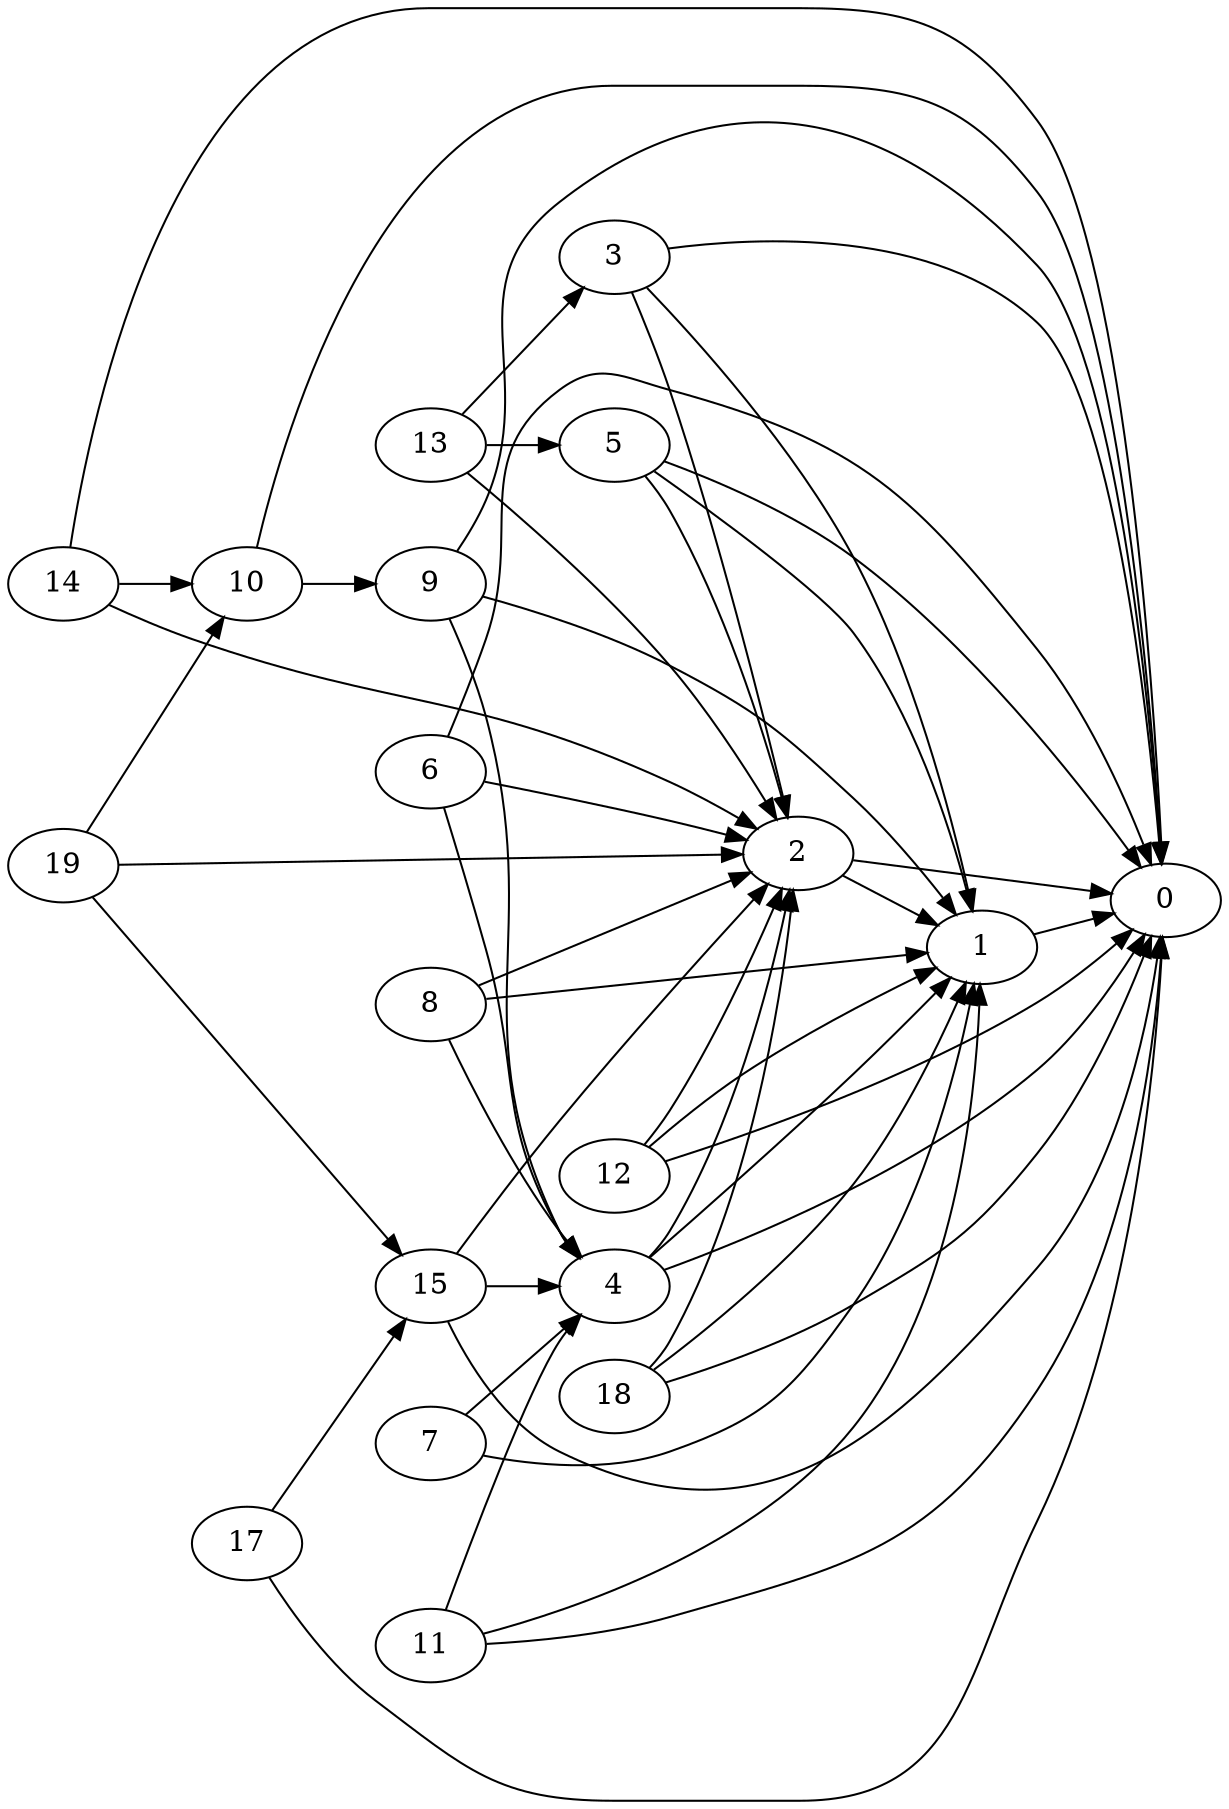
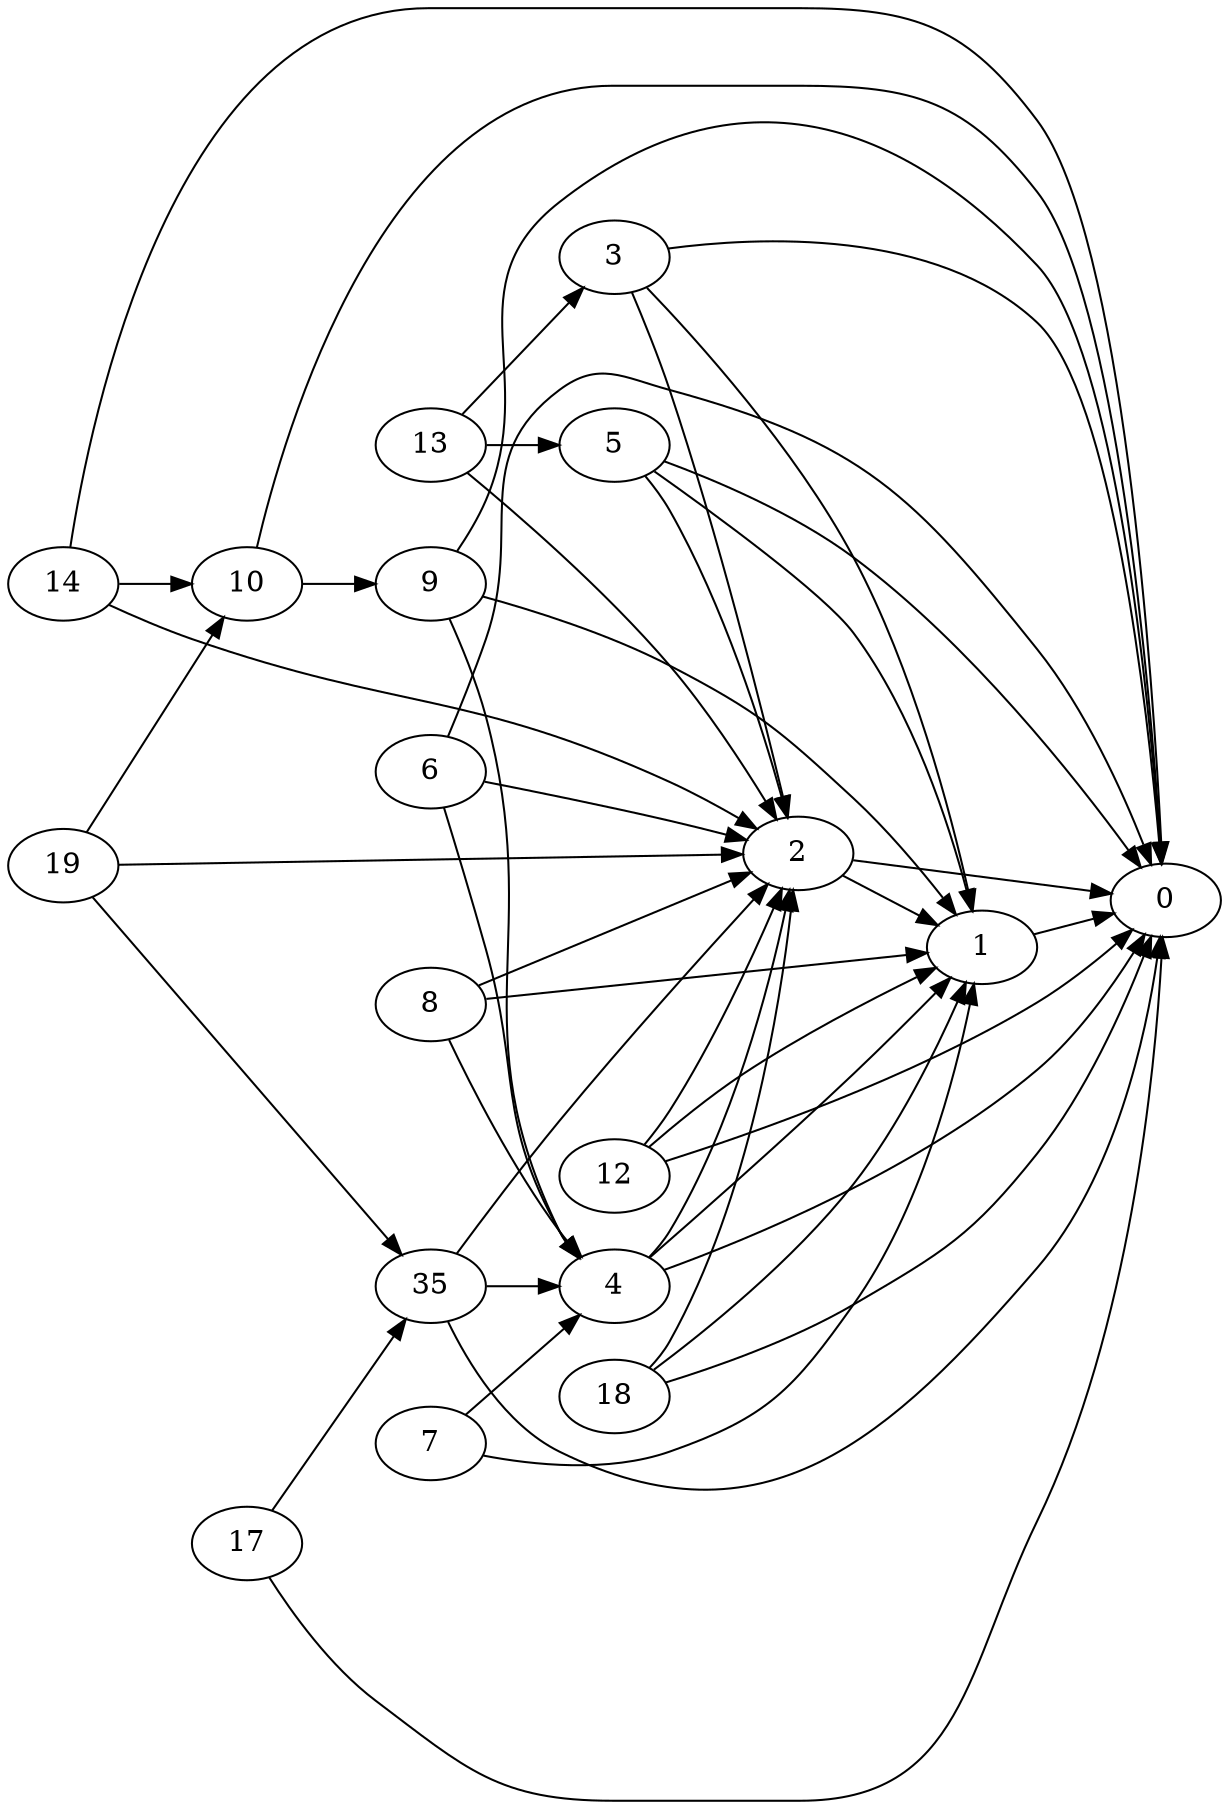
  digraph {
    rankdir=LR
    1
    0
    2
    3
    4
    5
    6
    7
    8
    9
    10
-   11
    12
    13
    14
-   15
+   15 [label=35]
    17
    18
    19
    1 -> 0
    2 -> 1
    2 -> 0
    3 -> 1
    3 -> 0
    3 -> 2
    4 -> 1
    4 -> 0
    4 -> 2
    5 -> 1
    5 -> 0
    5 -> 2
    6 -> 0
    6 -> 2
    6 -> 4
    7 -> 1
    7 -> 4
    8 -> 1
    8 -> 2
    8 -> 4
    9 -> 1
    9 -> 0
    9 -> 4
    10 -> 0
    10 -> 9
-   11 -> 1
-   11 -> 0
-   11 -> 4
    12 -> 1
    12 -> 0
    12 -> 2
    13 -> 2
    13 -> 3
    13 -> 5
    14 -> 0
    14 -> 2
    14 -> 10
    15 -> 0
    15 -> 2
    15 -> 4
    17 -> 0
    17 -> 15
    18 -> 1
    18 -> 0
    18 -> 2
    19 -> 2
    19 -> 10
    19 -> 15
  }
